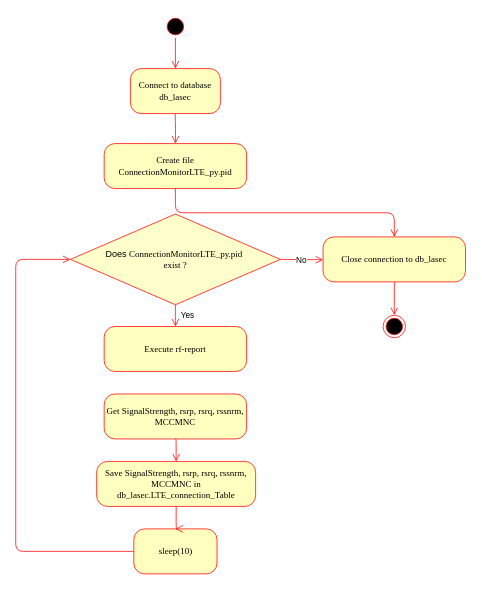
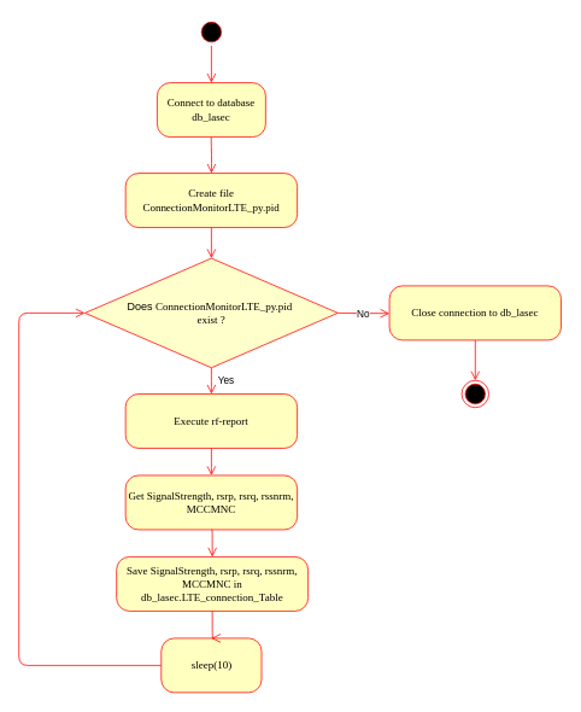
  <mxCell id="0" />
  <mxCell id="1" parent="0" />
  <mxCell id="2" value="" style="ellipse;html=1;shape=startState;fillColor=#000000;strokeColor=#ff0000;rounded=1;shadow=0;comic=0;labelBackgroundColor=none;fontFamily=Verdana;fontSize=12;fontColor=#000000;align=center;direction=south;" parent="1" vertex="1"><mxGeometry x="218" y="20" width="30" height="30" as="geometry" /></mxCell>
  <mxCell id="3" value="Connect to database db_lasec" style="rounded=1;whiteSpace=wrap;html=1;arcSize=24;fillColor=#ffffc0;strokeColor=#FF0000;shadow=0;comic=0;labelBackgroundColor=none;fontFamily=Verdana;fontSize=12;fontColor=#000000;align=center;" parent="1" vertex="1"><mxGeometry x="173" y="91" width="120" height="60" as="geometry" /></mxCell>
  <mxCell id="4" style="edgeStyle=orthogonalEdgeStyle;html=1;labelBackgroundColor=none;endArrow=open;endSize=8;strokeColor=#ff0000;fontFamily=Verdana;fontSize=12;align=left;" parent="1" source="2" target="3" edge="1"><mxGeometry relative="1" as="geometry" /></mxCell>
  <mxCell id="5" style="edgeStyle=elbowEdgeStyle;html=1;labelBackgroundColor=none;endArrow=open;endSize=8;strokeColor=#ff0000;fontFamily=Verdana;fontSize=12;align=left;entryX=0;entryY=0.5;exitX=0;exitY=0.5;exitDx=0;exitDy=0;entryDx=0;entryDy=0;" parent="1" source="19" target="12" edge="1"><mxGeometry relative="1" as="geometry"><mxPoint x="420.444" y="245" as="sourcePoint" /><mxPoint x="420" y="120" as="targetPoint" /><Array as="points"><mxPoint x="20" y="420" /></Array></mxGeometry></mxCell>
  <mxCell id="6" style="edgeStyle=elbowEdgeStyle;html=1;labelBackgroundColor=none;endArrow=open;endSize=8;strokeColor=#ff0000;fontFamily=Verdana;fontSize=12;align=left;entryX=0.5;entryY=0;entryDx=0;entryDy=0;exitX=0.5;exitY=1;exitDx=0;exitDy=0;elbow=horizontal;" parent="1" source="12" target="14" edge="1"><mxGeometry relative="1" as="geometry"><mxPoint x="240" y="390" as="sourcePoint" /><mxPoint x="240" y="410" as="targetPoint" /><Array as="points" /></mxGeometry></mxCell>
  <mxCell id="7" value="Yes" style="edgeLabel;html=1;align=center;verticalAlign=middle;resizable=0;points=[];" vertex="1" connectable="0" parent="6"><mxGeometry x="-0.554" y="1" relative="1" as="geometry"><mxPoint x="14" y="7" as="offset" /></mxGeometry></mxCell>
  <mxCell id="8" value="" style="ellipse;html=1;shape=endState;fillColor=#000000;strokeColor=#ff0000;rounded=1;shadow=0;comic=0;labelBackgroundColor=none;fontFamily=Verdana;fontSize=12;fontColor=#000000;align=center;" parent="1" vertex="1"><mxGeometry x="510" y="420" width="30" height="30" as="geometry" /></mxCell>
  <mxCell id="9" style="edgeStyle=elbowEdgeStyle;html=1;labelBackgroundColor=none;endArrow=open;endSize=8;strokeColor=#ff0000;fontFamily=Verdana;fontSize=12;align=left;exitX=0.5;exitY=1;exitDx=0;exitDy=0;entryX=0.5;entryY=0;entryDx=0;entryDy=0;" parent="1" source="21" target="8" edge="1"><mxGeometry relative="1" as="geometry"><mxPoint x="635" y="780" as="sourcePoint" /><mxPoint x="520" y="390" as="targetPoint" /><Array as="points" /></mxGeometry></mxCell>
  <mxCell id="10" value="Create file ConnectionMonitorLTE_py.pid" style="rounded=1;whiteSpace=wrap;html=1;arcSize=24;fillColor=#ffffc0;strokeColor=#ff0000;shadow=0;comic=0;labelBackgroundColor=none;fontFamily=Verdana;fontSize=12;fontColor=#000000;align=center;" vertex="1" parent="1"><mxGeometry x="138" y="191" width="190" height="60" as="geometry" /></mxCell>
  <mxCell id="11" style="edgeStyle=orthogonalEdgeStyle;html=1;labelBackgroundColor=none;endArrow=open;endSize=8;strokeColor=#ff0000;fontFamily=Verdana;fontSize=12;align=left;entryX=0.5;entryY=0;entryDx=0;entryDy=0;" edge="1" parent="1" target="10"><mxGeometry relative="1" as="geometry"><mxPoint x="232.7" y="151" as="sourcePoint" /><mxPoint x="232.7" y="201" as="targetPoint" /></mxGeometry></mxCell>
  <mxCell id="12" value="Does&amp;nbsp;&lt;span style=&quot;font-family: Verdana;&quot;&gt;ConnectionMonitorLTE_py.pid&amp;nbsp;&lt;/span&gt;&lt;div&gt;&lt;span style=&quot;font-family: Verdana;&quot;&gt;exist ?&lt;/span&gt;&lt;/div&gt;" style="rhombus;whiteSpace=wrap;html=1;fillColor=#FFFFCC;strokeColor=#FF0000;" vertex="1" parent="1"><mxGeometry x="93" y="285" width="280" height="121" as="geometry" /></mxCell>
- <mxCell id="13" style="edgeStyle=orthogonalEdgeStyle;html=1;labelBackgroundColor=none;endArrow=open;endSize=8;strokeColor=#ff0000;fontFamily=Verdana;fontSize=12;align=left;exitX=0.5;exitY=1;exitDx=0;exitDy=0;" edge="1" parent="1" source="10" target="21"><mxGeometry relative="1" as="geometry"><mxPoint x="232.61" y="271" as="sourcePoint" /><mxPoint x="233" y="271" as="targetPoint" /></mxGeometry></mxCell>
+ <mxCell id="13" style="edgeStyle=orthogonalEdgeStyle;html=1;labelBackgroundColor=none;endArrow=open;endSize=8;strokeColor=#ff0000;fontFamily=Verdana;fontSize=12;align=left;exitX=0.5;exitY=1;exitDx=0;exitDy=0;entryX=0.5;entryY=0;entryDx=0;entryDy=0;" edge="1" parent="1" source="10" target="12"><mxGeometry relative="1" as="geometry"><mxPoint x="232.61" y="271" as="sourcePoint" /><mxPoint x="233" y="271" as="targetPoint" /></mxGeometry></mxCell>
  <mxCell id="14" value="Execute rf-report" style="rounded=1;whiteSpace=wrap;html=1;arcSize=24;fillColor=#ffffc0;strokeColor=#ff0000;shadow=0;comic=0;labelBackgroundColor=none;fontFamily=Verdana;fontSize=12;fontColor=#000000;align=center;" vertex="1" parent="1"><mxGeometry x="138" y="435" width="190" height="60" as="geometry" /></mxCell>
  <mxCell id="15" value="Get SignalStrength, rsrp, rsrq, rssnrm, MCCMNC" style="rounded=1;whiteSpace=wrap;html=1;arcSize=24;fillColor=#ffffc0;strokeColor=#ff0000;shadow=0;comic=0;labelBackgroundColor=none;fontFamily=Verdana;fontSize=12;fontColor=#000000;align=center;" vertex="1" parent="1"><mxGeometry x="138" y="525" width="190" height="60" as="geometry" /></mxCell>
+ <mxCell id="16" style="edgeStyle=elbowEdgeStyle;html=1;labelBackgroundColor=none;endArrow=open;endSize=8;strokeColor=#ff0000;fontFamily=Verdana;fontSize=12;align=left;entryX=0.5;entryY=0;entryDx=0;entryDy=0;exitX=0.5;exitY=1;exitDx=0;exitDy=0;" edge="1" parent="1" source="14" target="15"><mxGeometry relative="1" as="geometry"><mxPoint x="233" y="480" as="sourcePoint" /><mxPoint x="233" y="509" as="targetPoint" /><Array as="points" /></mxGeometry></mxCell>
  <mxCell id="17" value="Save SignalStrength, rsrp, rsrq, rssnrm, MCCMNC in db_lasec.LTE_connection_Table" style="rounded=1;whiteSpace=wrap;html=1;arcSize=24;fillColor=#ffffc0;strokeColor=#ff0000;shadow=0;comic=0;labelBackgroundColor=none;fontFamily=Verdana;fontSize=12;fontColor=#000000;align=center;" vertex="1" parent="1"><mxGeometry x="128" y="615" width="212" height="60" as="geometry" /></mxCell>
  <mxCell id="18" style="edgeStyle=elbowEdgeStyle;html=1;labelBackgroundColor=none;endArrow=open;endSize=8;strokeColor=#ff0000;fontFamily=Verdana;fontSize=12;align=left;entryX=0.5;entryY=0;entryDx=0;entryDy=0;exitX=0.5;exitY=1;exitDx=0;exitDy=0;" edge="1" parent="1" source="15" target="17"><mxGeometry relative="1" as="geometry"><mxPoint x="460" y="490" as="sourcePoint" /><mxPoint x="460" y="520" as="targetPoint" /><Array as="points" /></mxGeometry></mxCell>
  <mxCell id="19" value="sleep(10)" style="rounded=1;whiteSpace=wrap;html=1;arcSize=24;fillColor=#ffffc0;strokeColor=#ff0000;shadow=0;comic=0;labelBackgroundColor=none;fontFamily=Verdana;fontSize=12;fontColor=#000000;align=center;" vertex="1" parent="1"><mxGeometry x="177.5" y="705" width="111" height="60" as="geometry" /></mxCell>
  <mxCell id="20" style="edgeStyle=elbowEdgeStyle;html=1;labelBackgroundColor=none;endArrow=open;endSize=8;strokeColor=#ff0000;fontFamily=Verdana;fontSize=12;align=left;entryX=0.5;entryY=0;entryDx=0;entryDy=0;exitX=0.5;exitY=1;exitDx=0;exitDy=0;" edge="1" parent="1" source="17" target="19"><mxGeometry relative="1" as="geometry"><mxPoint x="230" y="550" as="sourcePoint" /><mxPoint x="231" y="580" as="targetPoint" /><Array as="points" /></mxGeometry></mxCell>
  <mxCell id="21" value="Close connection to db_lasec" style="rounded=1;whiteSpace=wrap;html=1;arcSize=24;fillColor=#ffffc0;strokeColor=#ff0000;shadow=0;comic=0;labelBackgroundColor=none;fontFamily=Verdana;fontSize=12;fontColor=#000000;align=center;" vertex="1" parent="1"><mxGeometry x="430" y="315.5" width="190" height="60" as="geometry" /></mxCell>
  <mxCell id="22" style="edgeStyle=elbowEdgeStyle;html=1;labelBackgroundColor=none;endArrow=open;endSize=8;strokeColor=#ff0000;fontFamily=Verdana;fontSize=12;align=left;entryX=0;entryY=0.5;entryDx=0;entryDy=0;exitX=1;exitY=0.5;exitDx=0;exitDy=0;elbow=vertical;" edge="1" parent="1" source="12" target="21"><mxGeometry relative="1" as="geometry"><mxPoint x="280" y="400" as="sourcePoint" /><mxPoint x="280" y="429" as="targetPoint" /><Array as="points" /></mxGeometry></mxCell>
  <mxCell id="23" value="No" style="edgeLabel;html=1;align=center;verticalAlign=middle;resizable=0;points=[];" vertex="1" connectable="0" parent="22"><mxGeometry x="0.173" relative="1" as="geometry"><mxPoint x="-6" as="offset" /></mxGeometry></mxCell>
